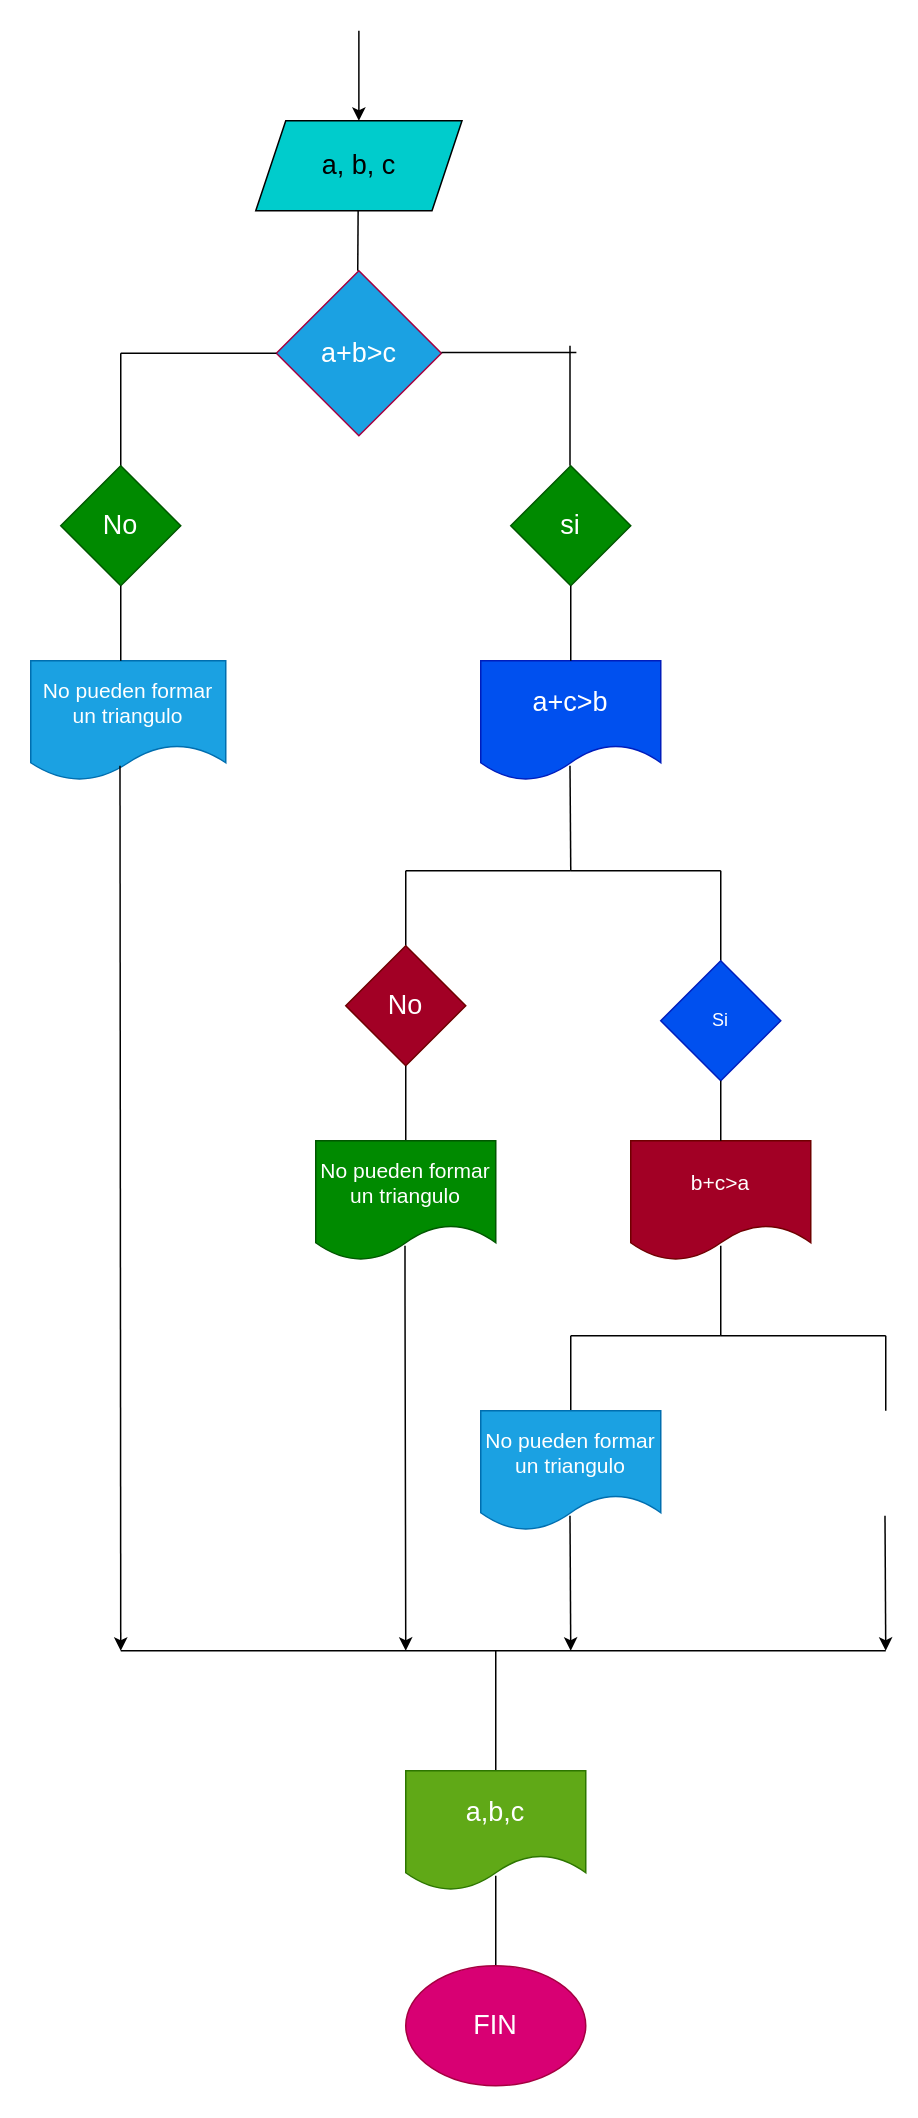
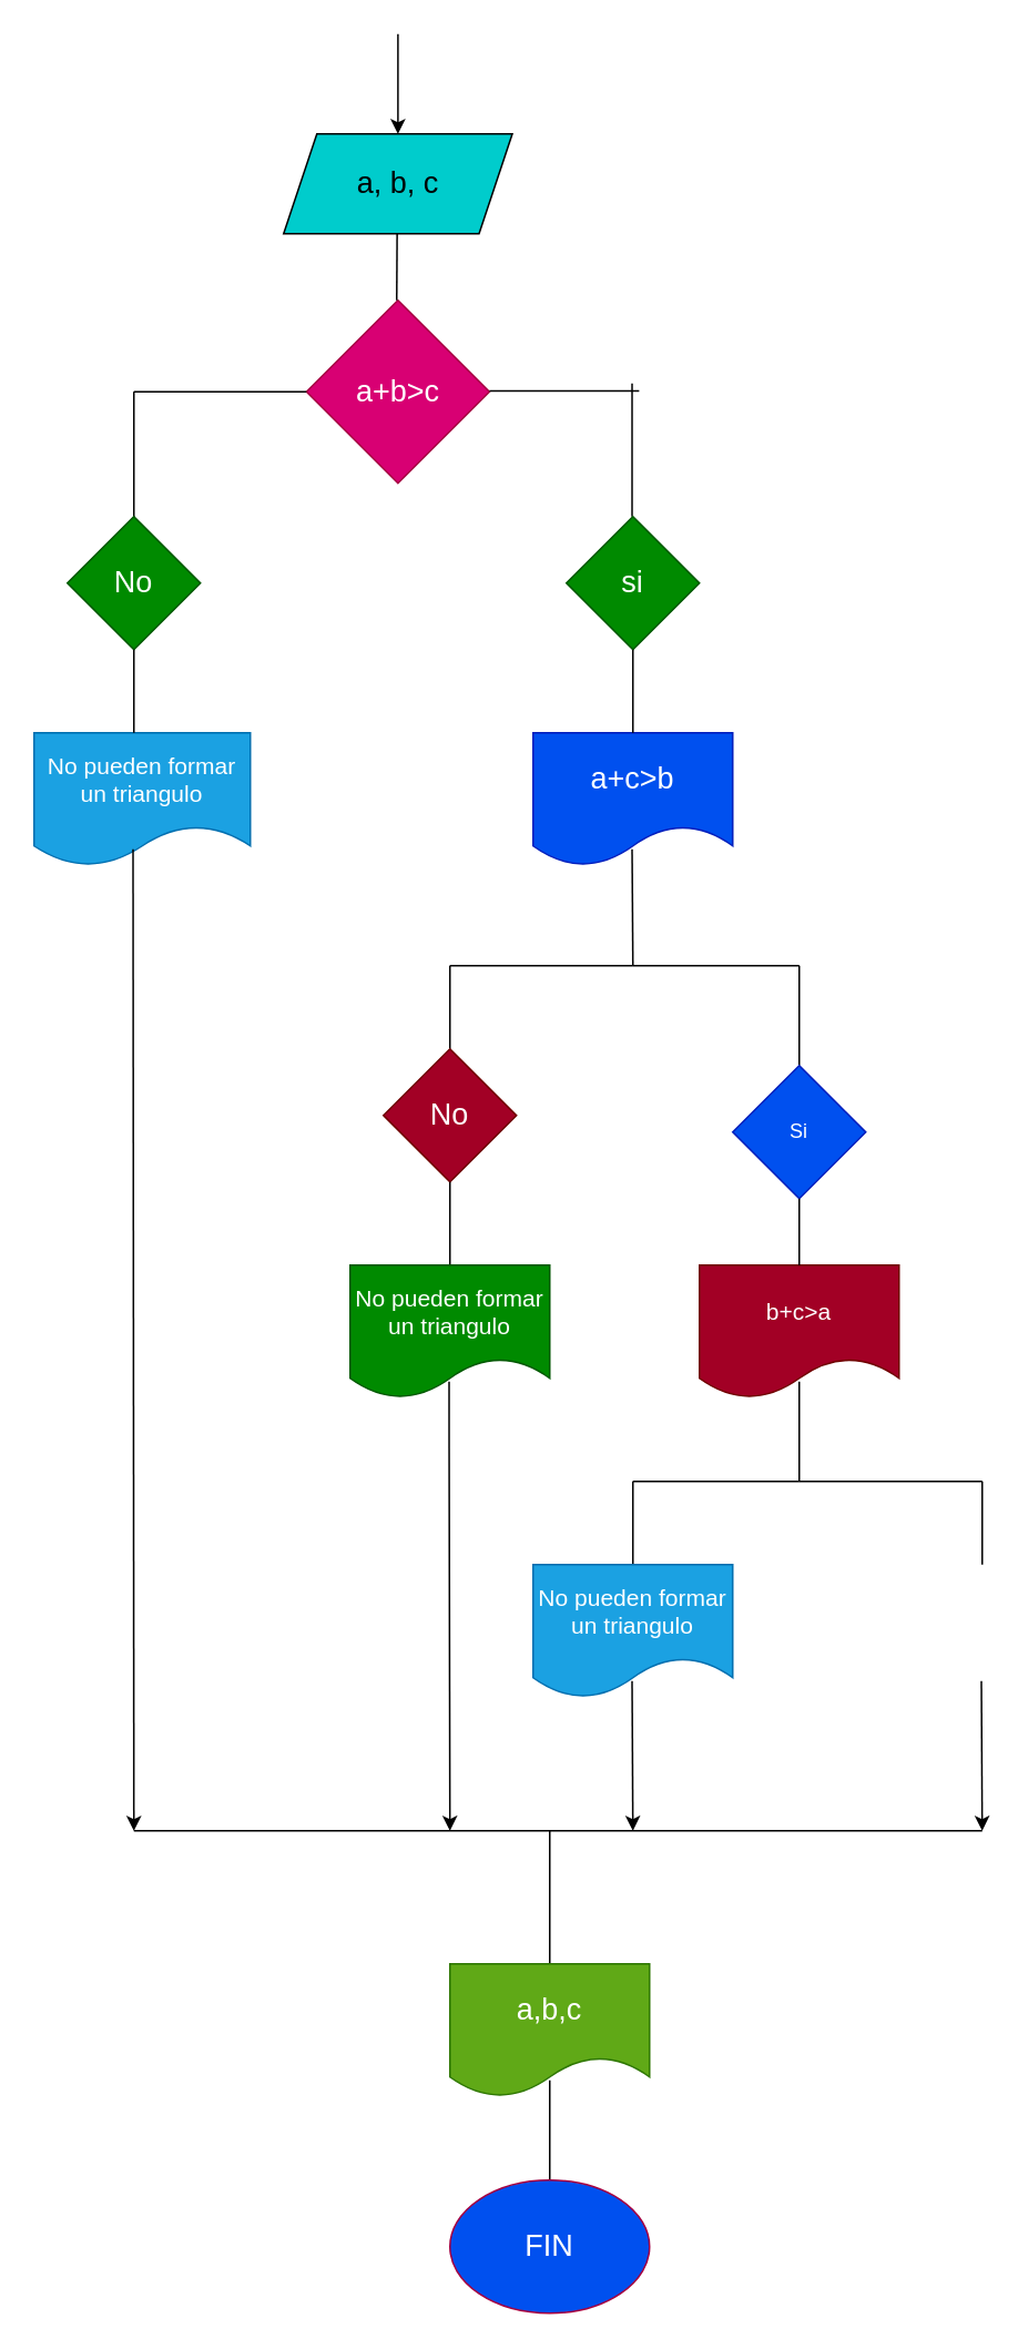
  <mxCell id="0" />
  <mxCell id="1" parent="0" />
  <mxCell id="2" value="" style="edgeStyle=none;html=1;" edge="1" parent="1" target="3"><mxGeometry relative="1" as="geometry"><mxPoint x="238.75" y="20" as="sourcePoint" /></mxGeometry></mxCell>
  <mxCell id="3" value="&lt;font style=&quot;font-size: 18px;&quot;&gt;a, b, c&lt;/font&gt;" style="shape=parallelogram;perimeter=parallelogramPerimeter;whiteSpace=wrap;html=1;fixedSize=1;fillColor=#00CCCC;" vertex="1" parent="1"><mxGeometry x="170" y="80" width="137.5" height="60" as="geometry" /></mxCell>
- <mxCell id="4" value="&lt;font style=&quot;font-size: 18px;&quot;&gt;a+b&amp;gt;c&lt;/font&gt;" style="rhombus;whiteSpace=wrap;html=1;fillColor=#1ba1e2;fontColor=#ffffff;strokeColor=#A50040;" vertex="1" parent="1"><mxGeometry x="183.75" y="180" width="110" height="110" as="geometry" /></mxCell>
+ <mxCell id="4" value="&lt;font style=&quot;font-size: 18px;&quot;&gt;a+b&amp;gt;c&lt;/font&gt;" style="rhombus;whiteSpace=wrap;html=1;fillColor=#d80073;fontColor=#ffffff;strokeColor=#A50040;" vertex="1" parent="1"><mxGeometry x="183.75" y="180" width="110" height="110" as="geometry" /></mxCell>
  <mxCell id="5" value="" style="endArrow=none;html=1;" edge="1" parent="1"><mxGeometry width="50" height="50" relative="1" as="geometry"><mxPoint x="238" y="180" as="sourcePoint" /><mxPoint x="238.25" y="140" as="targetPoint" /></mxGeometry></mxCell>
  <mxCell id="6" value="" style="endArrow=none;html=1;" edge="1" parent="1"><mxGeometry width="50" height="50" relative="1" as="geometry"><mxPoint x="80" y="235" as="sourcePoint" /><mxPoint x="183.75" y="235" as="targetPoint" /></mxGeometry></mxCell>
  <mxCell id="7" value="" style="endArrow=none;html=1;" edge="1" parent="1"><mxGeometry width="50" height="50" relative="1" as="geometry"><mxPoint x="80" y="235" as="sourcePoint" /><mxPoint x="80" y="315" as="targetPoint" /></mxGeometry></mxCell>
  <mxCell id="8" value="&lt;font style=&quot;font-size: 14px;&quot;&gt;No pueden formar un triangulo&lt;/font&gt;" style="shape=document;whiteSpace=wrap;html=1;boundedLbl=1;fillColor=#1ba1e2;fontColor=#ffffff;strokeColor=#006EAF;" vertex="1" parent="1"><mxGeometry x="20" y="440" width="130" height="80" as="geometry" /></mxCell>
  <mxCell id="9" value="&lt;font style=&quot;font-size: 18px;&quot;&gt;No&lt;/font&gt;" style="rhombus;whiteSpace=wrap;html=1;fillColor=#008a00;fontColor=#ffffff;strokeColor=#005700;" vertex="1" parent="1"><mxGeometry x="40" y="310" width="80" height="80" as="geometry" /></mxCell>
  <mxCell id="10" value="" style="endArrow=none;html=1;" edge="1" parent="1"><mxGeometry width="50" height="50" relative="1" as="geometry"><mxPoint x="80" y="440" as="sourcePoint" /><mxPoint x="80" y="390" as="targetPoint" /></mxGeometry></mxCell>
  <mxCell id="11" value="" style="endArrow=none;html=1;" edge="1" parent="1"><mxGeometry width="50" height="50" relative="1" as="geometry"><mxPoint x="379.5" y="230" as="sourcePoint" /><mxPoint x="379.5" y="310" as="targetPoint" /></mxGeometry></mxCell>
  <mxCell id="12" value="&lt;font style=&quot;font-size: 18px;&quot;&gt;a+c&amp;gt;b&lt;/font&gt;" style="shape=document;whiteSpace=wrap;html=1;boundedLbl=1;fillColor=#0050ef;fontColor=#ffffff;strokeColor=#001DBC;" vertex="1" parent="1"><mxGeometry x="320" y="440" width="120" height="80" as="geometry" /></mxCell>
  <mxCell id="13" value="&lt;font style=&quot;font-size: 18px;&quot;&gt;si&lt;/font&gt;" style="rhombus;whiteSpace=wrap;html=1;fillColor=#008a00;fontColor=#ffffff;strokeColor=#005700;" vertex="1" parent="1"><mxGeometry x="340" y="310" width="80" height="80" as="geometry" /></mxCell>
  <mxCell id="14" value="" style="endArrow=none;html=1;" edge="1" parent="1"><mxGeometry width="50" height="50" relative="1" as="geometry"><mxPoint x="380" y="440" as="sourcePoint" /><mxPoint x="380" y="390" as="targetPoint" /></mxGeometry></mxCell>
  <mxCell id="15" value="" style="endArrow=none;html=1;" edge="1" parent="1"><mxGeometry width="50" height="50" relative="1" as="geometry"><mxPoint x="293.75" y="234.5" as="sourcePoint" /><mxPoint x="383.75" y="234.5" as="targetPoint" /></mxGeometry></mxCell>
  <mxCell id="16" value="" style="endArrow=none;html=1;" edge="1" parent="1"><mxGeometry width="50" height="50" relative="1" as="geometry"><mxPoint x="380" y="580" as="sourcePoint" /><mxPoint x="379.5" y="510" as="targetPoint" /></mxGeometry></mxCell>
  <mxCell id="17" value="" style="endArrow=none;html=1;" edge="1" parent="1"><mxGeometry width="50" height="50" relative="1" as="geometry"><mxPoint x="270" y="580" as="sourcePoint" /><mxPoint x="380" y="580" as="targetPoint" /></mxGeometry></mxCell>
  <mxCell id="18" value="" style="endArrow=none;html=1;" edge="1" parent="1"><mxGeometry width="50" height="50" relative="1" as="geometry"><mxPoint x="270" y="630" as="sourcePoint" /><mxPoint x="270" y="580" as="targetPoint" /></mxGeometry></mxCell>
  <mxCell id="19" value="&lt;font style=&quot;font-size: 18px;&quot;&gt;No&lt;/font&gt;" style="rhombus;whiteSpace=wrap;html=1;fillColor=#a20025;fontColor=#ffffff;strokeColor=#6F0000;" vertex="1" parent="1"><mxGeometry x="230" y="630" width="80" height="80" as="geometry" /></mxCell>
  <mxCell id="20" value="" style="endArrow=none;html=1;" edge="1" parent="1"><mxGeometry width="50" height="50" relative="1" as="geometry"><mxPoint x="270" y="760" as="sourcePoint" /><mxPoint x="270" y="710" as="targetPoint" /></mxGeometry></mxCell>
  <mxCell id="21" value="&lt;font style=&quot;font-size: 14px;&quot;&gt;No pueden formar un triangulo&lt;/font&gt;" style="shape=document;whiteSpace=wrap;html=1;boundedLbl=1;fillColor=#008a00;fontColor=#ffffff;strokeColor=#005700;" vertex="1" parent="1"><mxGeometry x="210" y="760" width="120" height="80" as="geometry" /></mxCell>
  <mxCell id="22" value="" style="endArrow=none;html=1;" edge="1" parent="1"><mxGeometry width="50" height="50" relative="1" as="geometry"><mxPoint x="380" y="580" as="sourcePoint" /><mxPoint x="480" y="580" as="targetPoint" /></mxGeometry></mxCell>
  <mxCell id="23" value="" style="endArrow=none;html=1;" edge="1" parent="1"><mxGeometry width="50" height="50" relative="1" as="geometry"><mxPoint x="480" y="640" as="sourcePoint" /><mxPoint x="480" y="580" as="targetPoint" /></mxGeometry></mxCell>
  <mxCell id="24" value="Si" style="rhombus;whiteSpace=wrap;html=1;fillColor=#0050ef;fontColor=#ffffff;strokeColor=#001DBC;" vertex="1" parent="1"><mxGeometry x="440" y="640" width="80" height="80" as="geometry" /></mxCell>
  <mxCell id="25" value="&lt;font style=&quot;font-size: 14px;&quot;&gt;b+c&amp;gt;a&lt;/font&gt;" style="shape=document;whiteSpace=wrap;html=1;boundedLbl=1;fillColor=#a20025;fontColor=#ffffff;strokeColor=#6F0000;" vertex="1" parent="1"><mxGeometry x="420" y="760" width="120" height="80" as="geometry" /></mxCell>
  <mxCell id="26" value="" style="endArrow=none;html=1;exitX=0.5;exitY=0;exitDx=0;exitDy=0;" edge="1" parent="1" source="25"><mxGeometry width="50" height="50" relative="1" as="geometry"><mxPoint x="480" y="770" as="sourcePoint" /><mxPoint x="480" y="720" as="targetPoint" /></mxGeometry></mxCell>
  <mxCell id="27" value="" style="endArrow=none;html=1;" edge="1" parent="1"><mxGeometry width="50" height="50" relative="1" as="geometry"><mxPoint x="480" y="890" as="sourcePoint" /><mxPoint x="480" y="830" as="targetPoint" /></mxGeometry></mxCell>
  <mxCell id="28" value="" style="endArrow=none;html=1;" edge="1" parent="1"><mxGeometry width="50" height="50" relative="1" as="geometry"><mxPoint x="380" y="890" as="sourcePoint" /><mxPoint x="480" y="890" as="targetPoint" /></mxGeometry></mxCell>
  <mxCell id="29" value="" style="endArrow=none;html=1;" edge="1" parent="1"><mxGeometry width="50" height="50" relative="1" as="geometry"><mxPoint x="470" y="790" as="sourcePoint" /><mxPoint x="470" y="790" as="targetPoint" /></mxGeometry></mxCell>
  <mxCell id="30" value="" style="endArrow=none;html=1;" edge="1" parent="1"><mxGeometry width="50" height="50" relative="1" as="geometry"><mxPoint x="480" y="890" as="sourcePoint" /><mxPoint x="590" y="890" as="targetPoint" /></mxGeometry></mxCell>
  <mxCell id="31" value="" style="endArrow=none;html=1;" edge="1" parent="1"><mxGeometry width="50" height="50" relative="1" as="geometry"><mxPoint x="380" y="940" as="sourcePoint" /><mxPoint x="380" y="890" as="targetPoint" /></mxGeometry></mxCell>
  <mxCell id="32" value="" style="endArrow=none;html=1;" edge="1" parent="1"><mxGeometry width="50" height="50" relative="1" as="geometry"><mxPoint x="590" y="940" as="sourcePoint" /><mxPoint x="590" y="890" as="targetPoint" /></mxGeometry></mxCell>
  <mxCell id="33" value="&lt;font style=&quot;font-size: 14px;&quot;&gt;No pueden formar un triangulo&lt;/font&gt;" style="shape=document;whiteSpace=wrap;html=1;boundedLbl=1;fillColor=#1ba1e2;fontColor=#ffffff;strokeColor=#006EAF;" vertex="1" parent="1"><mxGeometry x="320" y="940" width="120" height="80" as="geometry" /></mxCell>
  <mxCell id="34" value="" style="endArrow=classic;html=1;" edge="1" parent="1"><mxGeometry width="50" height="50" relative="1" as="geometry"><mxPoint x="379.5" y="1010" as="sourcePoint" /><mxPoint x="380" y="1100" as="targetPoint" /></mxGeometry></mxCell>
  <mxCell id="35" value="" style="endArrow=classic;html=1;" edge="1" parent="1"><mxGeometry width="50" height="50" relative="1" as="geometry"><mxPoint x="589.5" y="1010" as="sourcePoint" /><mxPoint x="590" y="1100" as="targetPoint" /></mxGeometry></mxCell>
  <mxCell id="36" value="" style="endArrow=none;html=1;" edge="1" parent="1"><mxGeometry width="50" height="50" relative="1" as="geometry"><mxPoint x="80" y="1100" as="sourcePoint" /><mxPoint x="590" y="1100" as="targetPoint" /></mxGeometry></mxCell>
  <mxCell id="37" value="" style="endArrow=classic;html=1;" edge="1" parent="1"><mxGeometry width="50" height="50" relative="1" as="geometry"><mxPoint x="79.5" y="510" as="sourcePoint" /><mxPoint x="80" y="1100" as="targetPoint" /></mxGeometry></mxCell>
  <mxCell id="38" value="" style="endArrow=classic;html=1;" edge="1" parent="1"><mxGeometry width="50" height="50" relative="1" as="geometry"><mxPoint x="269.5" y="830" as="sourcePoint" /><mxPoint x="270" y="1100" as="targetPoint" /><Array as="points"><mxPoint x="269.5" y="860" /></Array></mxGeometry></mxCell>
  <mxCell id="39" value="" style="endArrow=none;html=1;fontSize=14;" edge="1" parent="1"><mxGeometry width="50" height="50" relative="1" as="geometry"><mxPoint x="330" y="1180" as="sourcePoint" /><mxPoint x="330" y="1100" as="targetPoint" /></mxGeometry></mxCell>
  <mxCell id="40" value="&lt;font style=&quot;font-size: 18px;&quot;&gt;a,b,c&lt;/font&gt;" style="shape=document;whiteSpace=wrap;html=1;boundedLbl=1;fontSize=14;fillColor=#60a917;fontColor=#ffffff;strokeColor=#2D7600;" vertex="1" parent="1"><mxGeometry x="270" y="1180" width="120" height="80" as="geometry" /></mxCell>
  <mxCell id="41" value="" style="endArrow=none;html=1;fontSize=18;" edge="1" parent="1"><mxGeometry width="50" height="50" relative="1" as="geometry"><mxPoint x="330" y="1310" as="sourcePoint" /><mxPoint x="330" y="1250" as="targetPoint" /></mxGeometry></mxCell>
- <mxCell id="42" value="FIN" style="ellipse;whiteSpace=wrap;html=1;fontSize=18;fillColor=#d80073;fontColor=#ffffff;strokeColor=#A50040;" vertex="1" parent="1"><mxGeometry x="270" y="1310" width="120" height="80" as="geometry" /></mxCell>
+ <mxCell id="42" value="FIN" style="ellipse;whiteSpace=wrap;html=1;fontSize=18;fillColor=#0050ef;fontColor=#ffffff;strokeColor=#A50040;" vertex="1" parent="1"><mxGeometry x="270" y="1310" width="120" height="80" as="geometry" /></mxCell>
